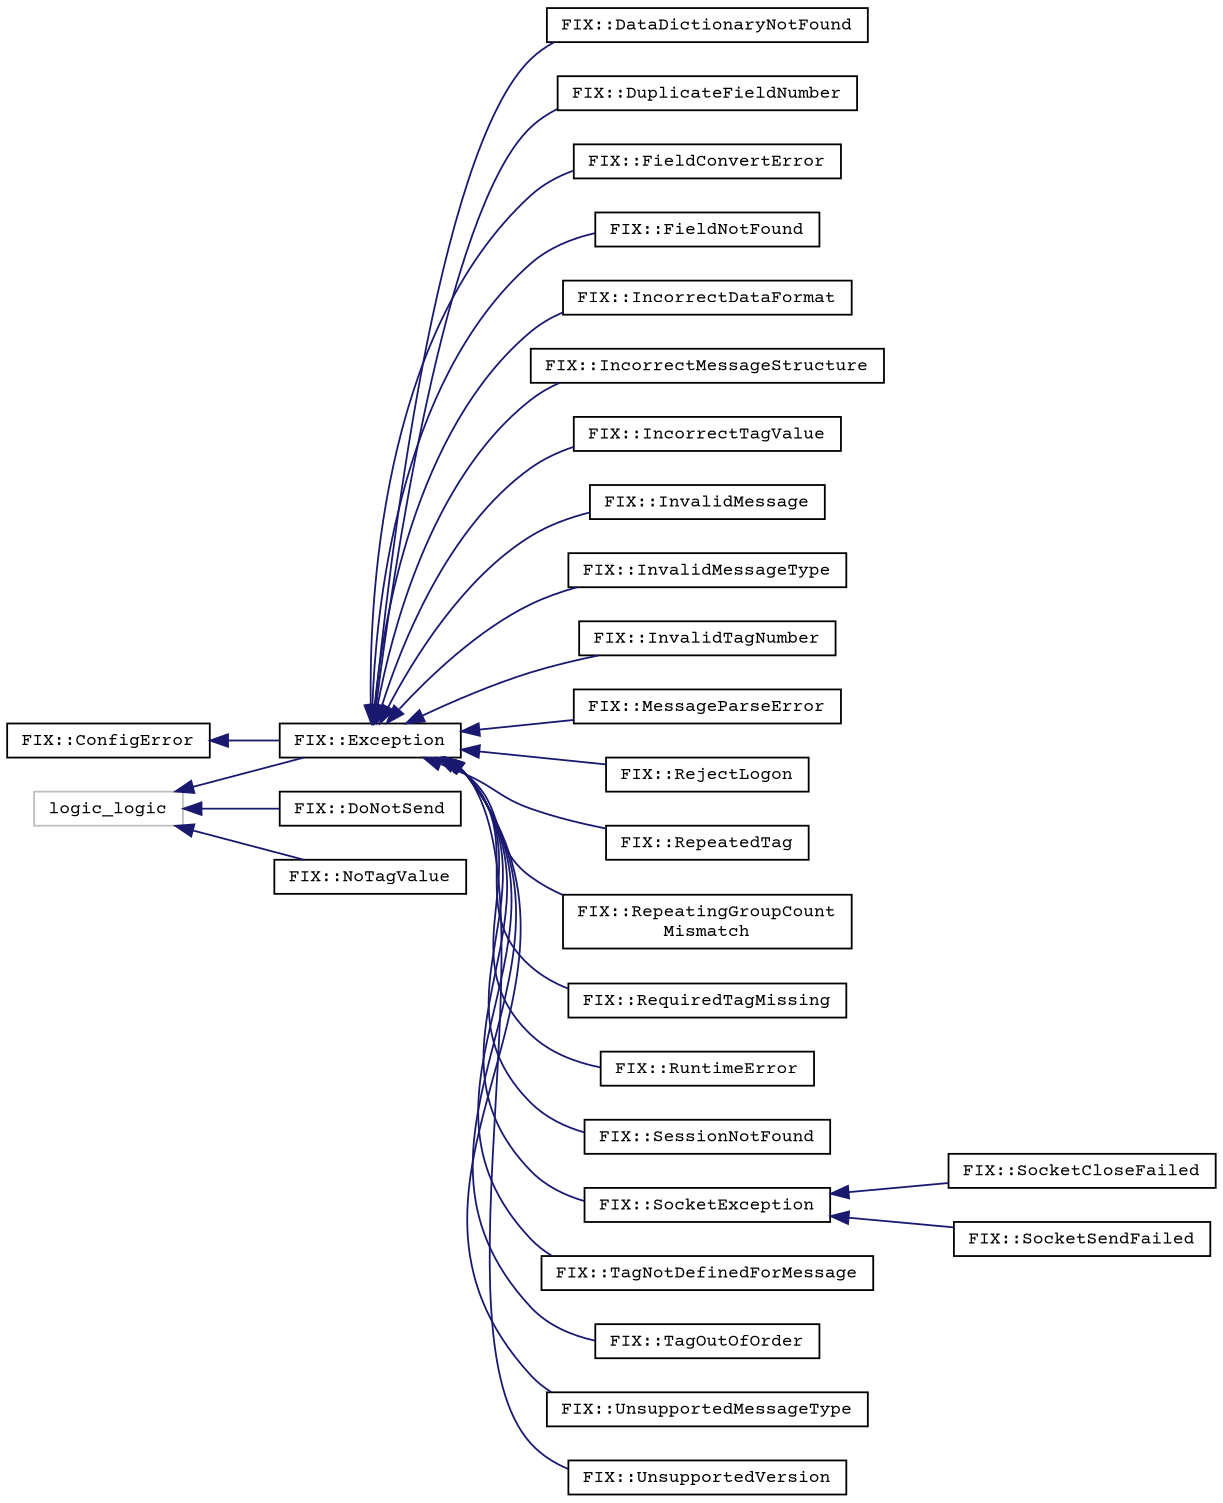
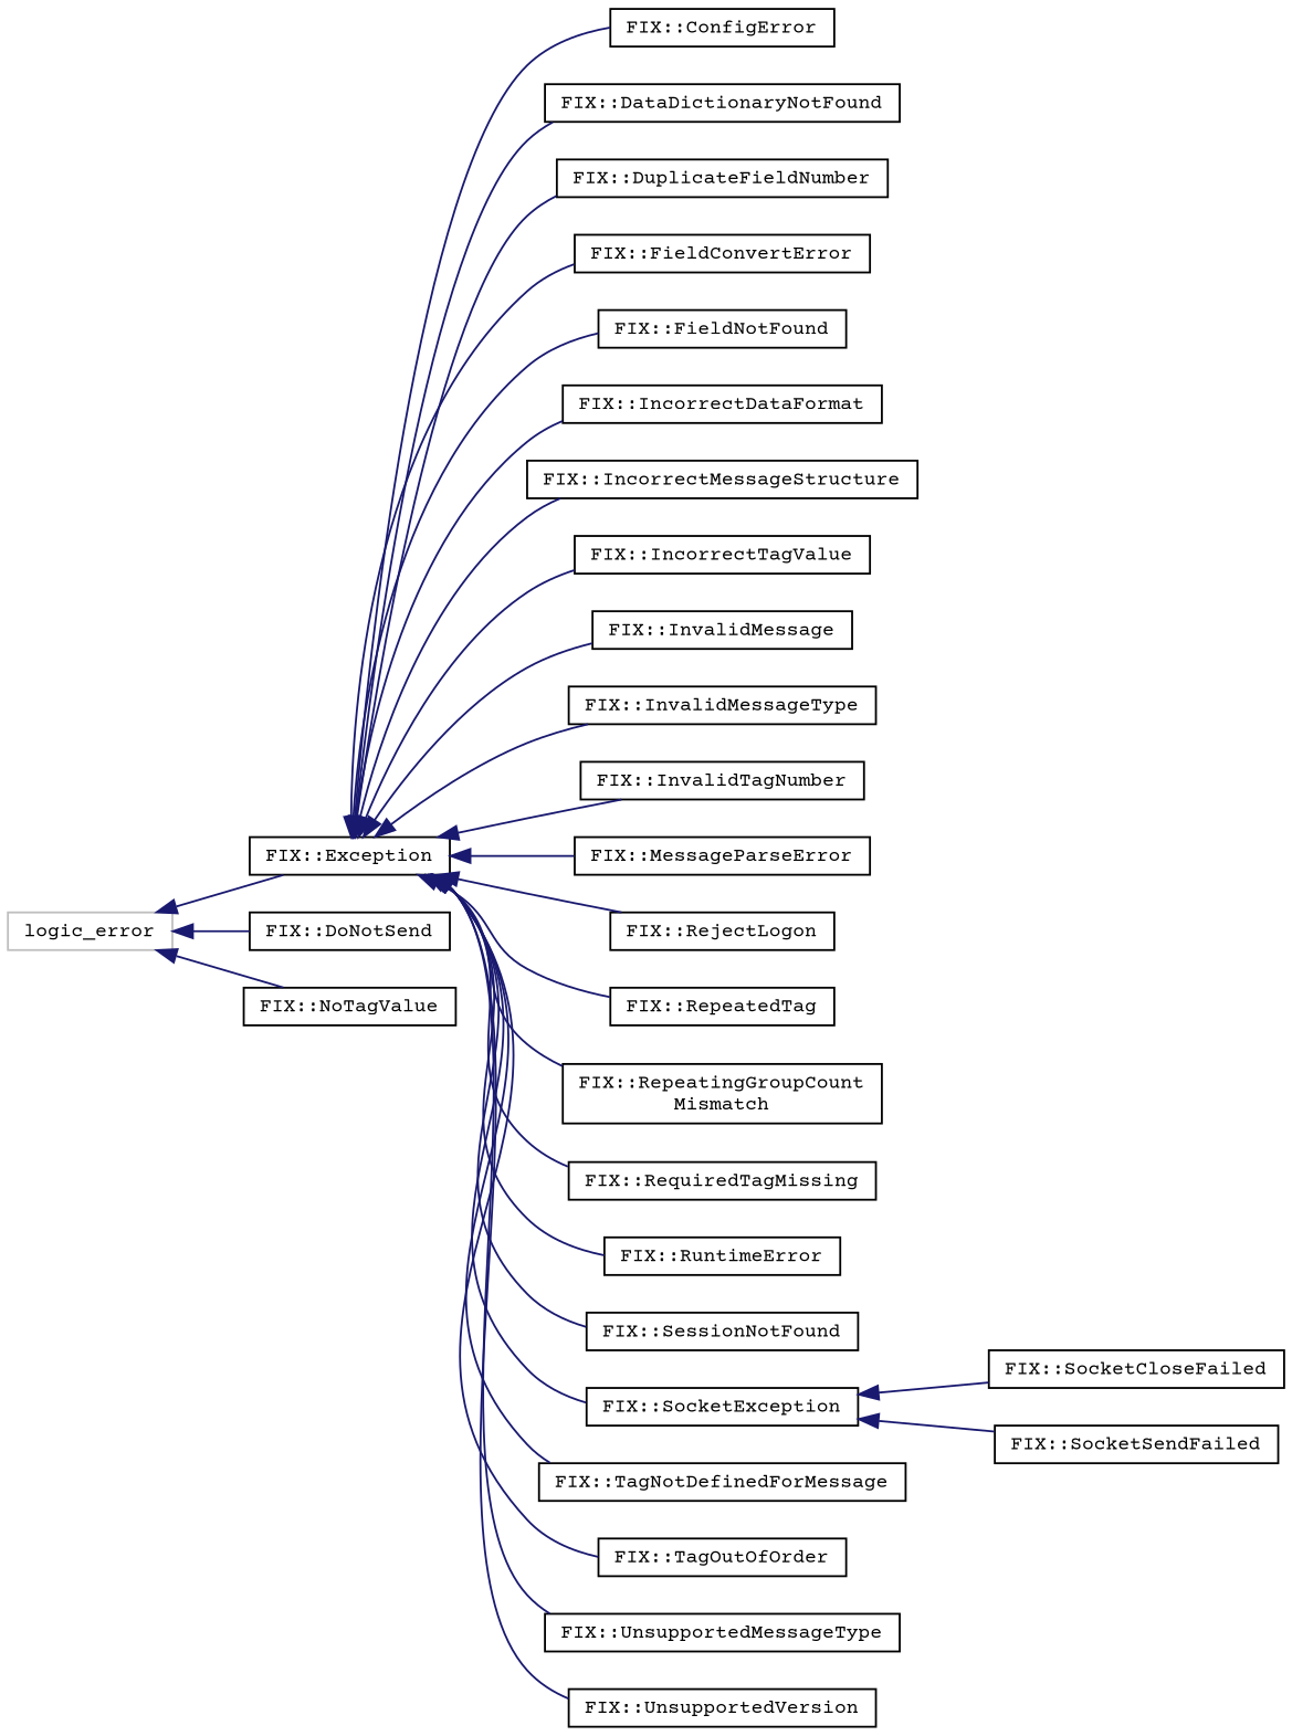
  digraph {
    fontname="Courier Prime"
    rankdir=LR
    node [color=black fillcolor=white fontname="Courier Prime" fontsize=10 shape=record style=filled]
    edge [color=midnightblue dir=back fontname="Courier Prime" fontsize=10 labelfontname=Helvetica labelfontsize=10 style=solid]
-   n1 [color=grey75 height=0.2 label=logic_logic width=0.4]
+   n1 [color=grey75 height=0.2 label=logic_error width=0.4]
    n2 [height=0.2 label="FIX::Exception" width=0.4]
    n3 [height=0.2 label="FIX::DoNotSend" width=0.4]
    n4 [height=0.2 label="FIX::NoTagValue" width=0.4]
    n5 [height=0.2 label="FIX::ConfigError" width=0.4]
    n6 [height=0.2 label="FIX::DataDictionaryNotFound" width=0.4]
    n7 [height=0.2 label="FIX::DuplicateFieldNumber" width=0.4]
    n8 [height=0.2 label="FIX::FieldConvertError" width=0.4]
    n9 [height=0.2 label="FIX::FieldNotFound" width=0.4]
    n10 [height=0.2 label="FIX::IncorrectDataFormat" width=0.4]
    n11 [height=0.2 label="FIX::IncorrectMessageStructure" width=0.4]
    n12 [height=0.2 label="FIX::IncorrectTagValue" width=0.4]
    n13 [height=0.2 label="FIX::InvalidMessage" width=0.4]
    n14 [height=0.2 label="FIX::InvalidMessageType" width=0.4]
    n15 [height=0.2 label="FIX::InvalidTagNumber" width=0.4]
    n16 [height=0.2 label="FIX::MessageParseError" width=0.4]
    n17 [height=0.2 label="FIX::RejectLogon" width=0.4]
    n18 [height=0.2 label="FIX::RepeatedTag" width=0.4]
    n19 [height=0.2 label="FIX::RepeatingGroupCount\lMismatch" width=0.4]
    n20 [height=0.2 label="FIX::RequiredTagMissing" width=0.4]
    n21 [height=0.2 label="FIX::RuntimeError" width=0.4]
    n22 [height=0.2 label="FIX::SessionNotFound" width=0.4]
    n23 [height=0.2 label="FIX::SocketException" width=0.4]
    n24 [height=0.2 label="FIX::TagNotDefinedForMessage" width=0.4]
    n25 [height=0.2 label="FIX::TagOutOfOrder" width=0.4]
    n26 [height=0.2 label="FIX::UnsupportedMessageType" width=0.4]
    n27 [height=0.2 label="FIX::UnsupportedVersion" width=0.4]
    n28 [height=0.2 label="FIX::SocketCloseFailed" width=0.4]
    n29 [height=0.2 label="FIX::SocketSendFailed" width=0.4]
    n1 -> n2
    n1 -> n3
    n1 -> n4
-   n5 -> n2
+   n2 -> n5
    n2 -> n6
    n2 -> n7
    n2 -> n8
    n2 -> n9
    n2 -> n10
    n2 -> n11
    n2 -> n12
    n2 -> n13
    n2 -> n14
    n2 -> n15
    n2 -> n16
    n2 -> n17
    n2 -> n18
    n2 -> n19
    n2 -> n20
    n2 -> n21
    n2 -> n22
    n2 -> n23
    n2 -> n24
    n2 -> n25
    n2 -> n26
    n2 -> n27
    n23 -> n28
    n23 -> n29
  }
